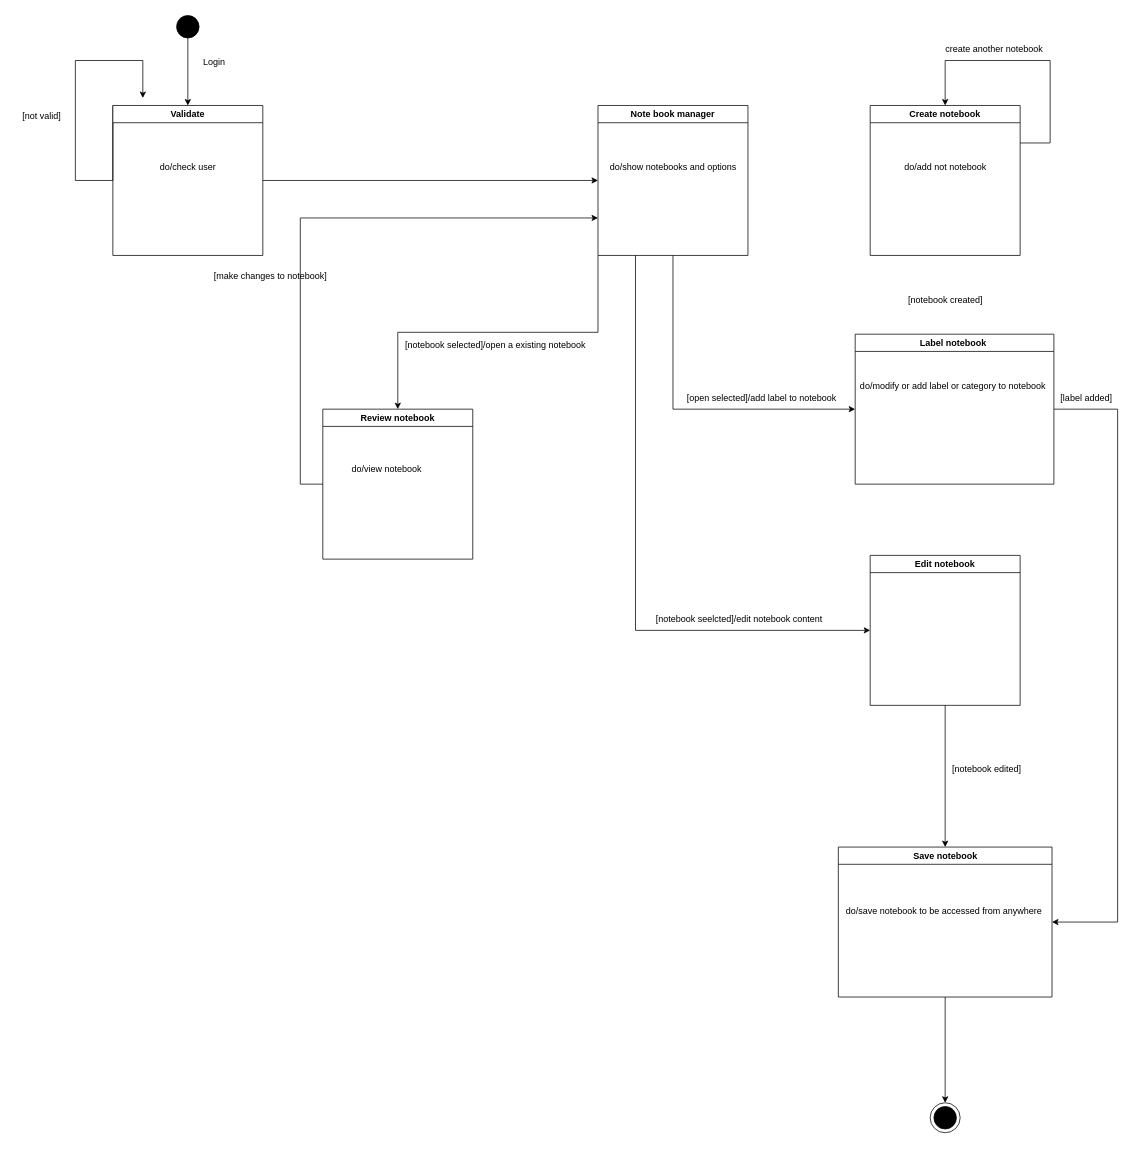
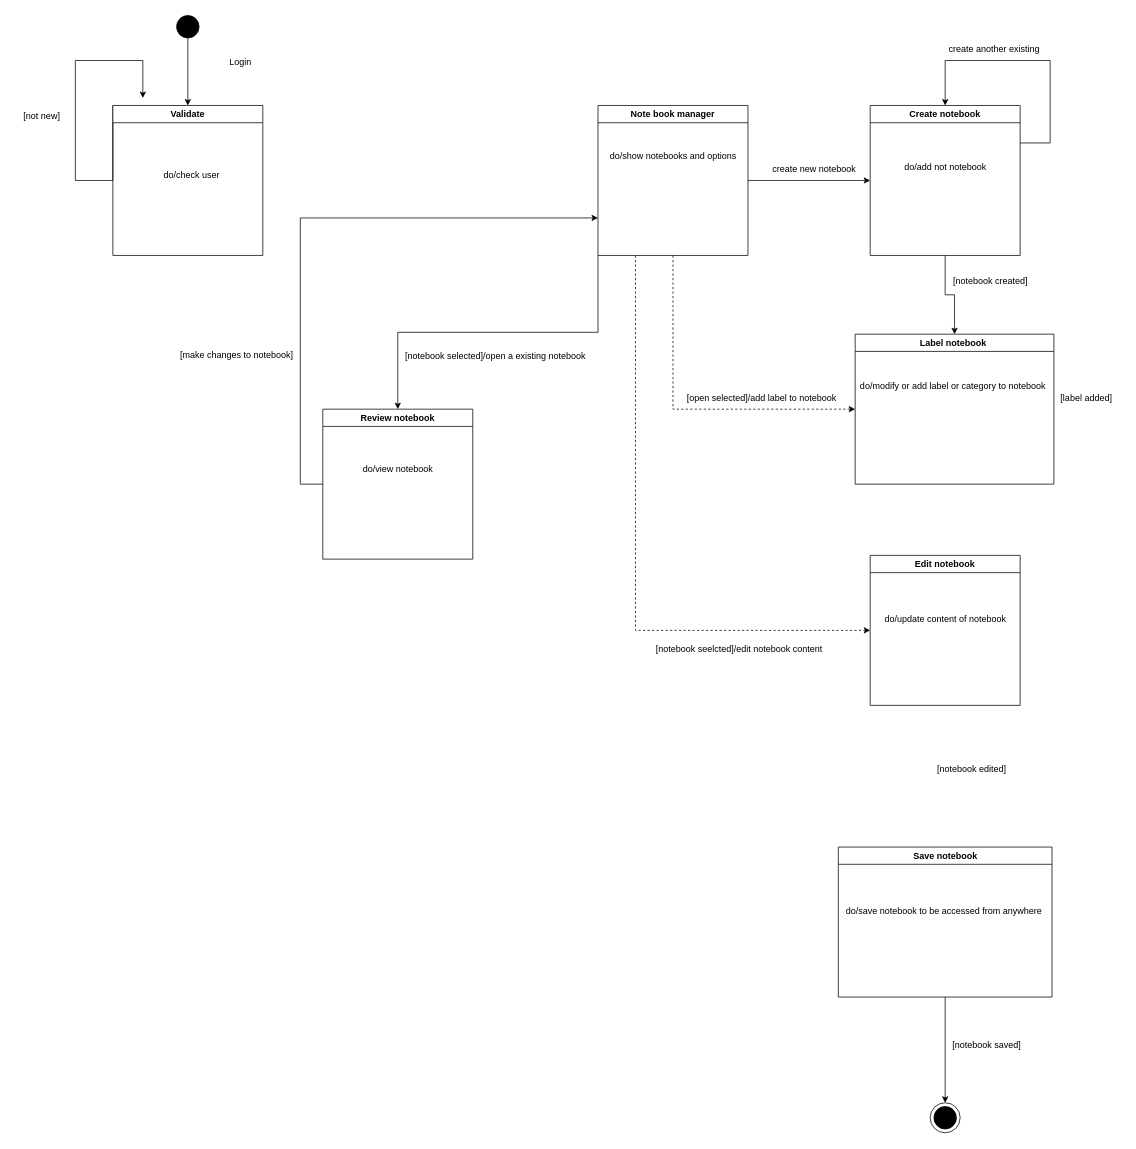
  <mxCell id="0" />
  <mxCell id="1" parent="0" />
  <mxCell id="2" style="edgeStyle=orthogonalEdgeStyle;rounded=0;orthogonalLoop=1;jettySize=auto;html=1;entryX=0.5;entryY=0;entryDx=0;entryDy=0;" edge="1" parent="1" source="3" target="6"><mxGeometry relative="1" as="geometry" /></mxCell>
  <mxCell id="3" value="" style="ellipse;whiteSpace=wrap;html=1;aspect=fixed;fillColor=#000000;" vertex="1" parent="1"><mxGeometry x="235" y="20" width="30" height="30" as="geometry" /></mxCell>
  <mxCell id="4" style="edgeStyle=orthogonalEdgeStyle;rounded=0;orthogonalLoop=1;jettySize=auto;html=1;exitX=0;exitY=0;exitDx=0;exitDy=0;" edge="1" parent="1" source="6"><mxGeometry relative="1" as="geometry"><mxPoint x="190" y="130" as="targetPoint" /><Array as="points"><mxPoint x="150" y="240" /><mxPoint x="100" y="240" /><mxPoint x="100" y="80" /><mxPoint x="190" y="80" /></Array></mxGeometry></mxCell>
- <mxCell id="5" style="edgeStyle=orthogonalEdgeStyle;rounded=0;orthogonalLoop=1;jettySize=auto;html=1;entryX=0;entryY=0.5;entryDx=0;entryDy=0;" edge="1" parent="1" source="6" target="14"><mxGeometry relative="1" as="geometry" /></mxCell>
  <mxCell id="6" value="Validate" style="swimlane;whiteSpace=wrap;html=1;" vertex="1" parent="1"><mxGeometry x="150" y="140" width="200" height="200" as="geometry" /></mxCell>
- <mxCell id="7" value="do/check user" style="text;html=1;align=center;verticalAlign=middle;resizable=0;points=[];autosize=1;strokeColor=none;fillColor=none;" vertex="1" parent="6"><mxGeometry x="50" y="68" width="100" height="30" as="geometry" /></mxCell>
- <mxCell id="8" value="Login" style="text;html=1;align=center;verticalAlign=middle;resizable=0;points=[];autosize=1;strokeColor=none;fillColor=none;" vertex="1" parent="1"><mxGeometry x="260" y="68" width="50" height="30" as="geometry" /></mxCell>
- <mxCell id="9" value="[not valid]" style="text;html=1;align=center;verticalAlign=middle;resizable=0;points=[];autosize=1;strokeColor=none;fillColor=none;" vertex="1" parent="1"><mxGeometry x="20" y="140" width="70" height="30" as="geometry" /></mxCell>
- <mxCell id="11" style="edgeStyle=orthogonalEdgeStyle;rounded=0;orthogonalLoop=1;jettySize=auto;html=1;entryX=0;entryY=0.5;entryDx=0;entryDy=0;" edge="1" parent="1" source="14" target="23"><mxGeometry relative="1" as="geometry"><Array as="points"><mxPoint x="897" y="545" /></Array></mxGeometry></mxCell>
- <mxCell id="12" style="edgeStyle=orthogonalEdgeStyle;rounded=0;orthogonalLoop=1;jettySize=auto;html=1;exitX=0.25;exitY=1;exitDx=0;exitDy=0;entryX=0;entryY=0.5;entryDx=0;entryDy=0;" edge="1" parent="1" source="14" target="28"><mxGeometry relative="1" as="geometry" /></mxCell>
+ <mxCell id="7" value="do/check user" style="text;html=1;align=center;verticalAlign=middle;resizable=0;points=[];autosize=1;strokeColor=none;fillColor=none;" vertex="1" parent="6"><mxGeometry x="55" y="78" width="100" height="30" as="geometry" /></mxCell>
+ <mxCell id="8" value="Login" style="text;html=1;align=center;verticalAlign=middle;resizable=0;points=[];autosize=1;strokeColor=none;fillColor=none;" vertex="1" parent="1"><mxGeometry x="295" y="68" width="50" height="30" as="geometry" /></mxCell>
+ <mxCell id="9" value="[not new]" style="text;html=1;align=center;verticalAlign=middle;resizable=0;points=[];autosize=1;strokeColor=none;fillColor=none;" vertex="1" parent="1"><mxGeometry x="20" y="140" width="70" height="30" as="geometry" /></mxCell>
+ <mxCell id="10" style="edgeStyle=orthogonalEdgeStyle;rounded=0;orthogonalLoop=1;jettySize=auto;html=1;entryX=0;entryY=0.5;entryDx=0;entryDy=0;" edge="1" parent="1" source="14" target="18"><mxGeometry relative="1" as="geometry" /></mxCell>
+ <mxCell id="11" style="edgeStyle=orthogonalEdgeStyle;rounded=0;orthogonalLoop=1;jettySize=auto;html=1;entryX=0;entryY=0.5;entryDx=0;entryDy=0;dashed=1;" edge="1" parent="1" source="14" target="23"><mxGeometry relative="1" as="geometry"><Array as="points"><mxPoint x="897" y="545" /></Array></mxGeometry></mxCell>
+ <mxCell id="12" style="edgeStyle=orthogonalEdgeStyle;rounded=0;orthogonalLoop=1;jettySize=auto;html=1;exitX=0.25;exitY=1;exitDx=0;exitDy=0;entryX=0;entryY=0.5;entryDx=0;entryDy=0;dashed=1;" edge="1" parent="1" source="14" target="28"><mxGeometry relative="1" as="geometry" /></mxCell>
  <mxCell id="13" style="edgeStyle=orthogonalEdgeStyle;rounded=0;orthogonalLoop=1;jettySize=auto;html=1;exitX=0;exitY=1;exitDx=0;exitDy=0;entryX=0.5;entryY=0;entryDx=0;entryDy=0;" edge="1" parent="1" source="14" target="36"><mxGeometry relative="1" as="geometry" /></mxCell>
  <mxCell id="14" value="Note book manager" style="swimlane;whiteSpace=wrap;html=1;" vertex="1" parent="1"><mxGeometry x="797" y="140" width="200" height="200" as="geometry" /></mxCell>
- <mxCell id="15" value="do/show notebooks and options" style="text;html=1;align=center;verticalAlign=middle;resizable=0;points=[];autosize=1;strokeColor=none;fillColor=none;" vertex="1" parent="14"><mxGeometry x="5" y="68" width="190" height="30" as="geometry" /></mxCell>
+ <mxCell id="15" value="do/show notebooks and options" style="text;html=1;align=center;verticalAlign=middle;resizable=0;points=[];autosize=1;strokeColor=none;fillColor=none;" vertex="1" parent="14"><mxGeometry x="5" y="53" width="190" height="30" as="geometry" /></mxCell>
  <mxCell id="16" style="edgeStyle=orthogonalEdgeStyle;rounded=0;orthogonalLoop=1;jettySize=auto;html=1;entryX=0.5;entryY=0;entryDx=0;entryDy=0;exitX=1;exitY=0.25;exitDx=0;exitDy=0;" edge="1" parent="1" source="18" target="18"><mxGeometry relative="1" as="geometry"><mxPoint x="1260" y="120" as="targetPoint" /><Array as="points"><mxPoint x="1400" y="190" /><mxPoint x="1400" y="80" /><mxPoint x="1260" y="80" /></Array></mxGeometry></mxCell>
+ <mxCell id="17" style="edgeStyle=orthogonalEdgeStyle;rounded=0;orthogonalLoop=1;jettySize=auto;html=1;entryX=0.5;entryY=0;entryDx=0;entryDy=0;" edge="1" parent="1" source="18" target="23"><mxGeometry relative="1" as="geometry" /></mxCell>
  <mxCell id="18" value="Create notebook" style="swimlane;whiteSpace=wrap;html=1;" vertex="1" parent="1"><mxGeometry x="1160" y="140" width="200" height="200" as="geometry" /></mxCell>
  <mxCell id="19" value="do/add not notebook" style="text;html=1;align=center;verticalAlign=middle;resizable=0;points=[];autosize=1;strokeColor=none;fillColor=none;" vertex="1" parent="18"><mxGeometry x="30" y="68" width="140" height="30" as="geometry" /></mxCell>
- <mxCell id="21" value="create another notebook" style="text;html=1;align=center;verticalAlign=middle;resizable=0;points=[];autosize=1;strokeColor=none;fillColor=none;" vertex="1" parent="1"><mxGeometry x="1250" y="50" width="150" height="30" as="geometry" /></mxCell>
- <mxCell id="22" style="edgeStyle=orthogonalEdgeStyle;rounded=0;orthogonalLoop=1;jettySize=auto;html=1;entryX=1;entryY=0.5;entryDx=0;entryDy=0;" edge="1" parent="1" source="23" target="32"><mxGeometry relative="1" as="geometry"><Array as="points"><mxPoint x="1490" y="545" /><mxPoint x="1490" y="1229" /></Array></mxGeometry></mxCell>
+ <mxCell id="20" value="create new notebook" style="text;html=1;align=center;verticalAlign=middle;resizable=0;points=[];autosize=1;strokeColor=none;fillColor=none;" vertex="1" parent="1"><mxGeometry x="1020" y="210" width="130" height="30" as="geometry" /></mxCell>
+ <mxCell id="21" value="create another existing" style="text;html=1;align=center;verticalAlign=middle;resizable=0;points=[];autosize=1;strokeColor=none;fillColor=none;" vertex="1" parent="1"><mxGeometry x="1250" y="50" width="150" height="30" as="geometry" /></mxCell>
  <mxCell id="23" value="Label notebook&amp;nbsp;" style="swimlane;whiteSpace=wrap;html=1;" vertex="1" parent="1"><mxGeometry x="1140" y="445" width="265" height="200" as="geometry" /></mxCell>
  <mxCell id="24" value="do/modify or add label or category to notebook" style="text;html=1;align=center;verticalAlign=middle;resizable=0;points=[];autosize=1;strokeColor=none;fillColor=none;" vertex="1" parent="23"><mxGeometry x="-5" y="55" width="270" height="30" as="geometry" /></mxCell>
- <mxCell id="25" value="[notebook created]" style="text;html=1;align=center;verticalAlign=middle;resizable=0;points=[];autosize=1;strokeColor=none;fillColor=none;" vertex="1" parent="1"><mxGeometry x="1200" y="385" width="120" height="30" as="geometry" /></mxCell>
+ <mxCell id="25" value="[notebook created]" style="text;html=1;align=center;verticalAlign=middle;resizable=0;points=[];autosize=1;strokeColor=none;fillColor=none;" vertex="1" parent="1"><mxGeometry x="1260" y="360" width="120" height="30" as="geometry" /></mxCell>
  <mxCell id="26" value="[open selected]/add label to notebook" style="text;html=1;align=center;verticalAlign=middle;resizable=0;points=[];autosize=1;strokeColor=none;fillColor=none;" vertex="1" parent="1"><mxGeometry x="890" y="514.5" width="250" height="30" as="geometry" /></mxCell>
- <mxCell id="27" style="edgeStyle=orthogonalEdgeStyle;rounded=0;orthogonalLoop=1;jettySize=auto;html=1;entryX=0.5;entryY=0;entryDx=0;entryDy=0;" edge="1" parent="1" source="28" target="32"><mxGeometry relative="1" as="geometry" /></mxCell>
  <mxCell id="28" value="Edit notebook" style="swimlane;whiteSpace=wrap;html=1;" vertex="1" parent="1"><mxGeometry x="1160" y="740" width="200" height="200" as="geometry" /></mxCell>
- <mxCell id="30" value="[notebook seelcted]/edit notebook content" style="text;html=1;align=center;verticalAlign=middle;resizable=0;points=[];autosize=1;strokeColor=none;fillColor=none;" vertex="1" parent="1"><mxGeometry x="860" y="810" width="250" height="30" as="geometry" /></mxCell>
+ <mxCell id="29" value="do/update content of notebook" style="text;html=1;align=center;verticalAlign=middle;resizable=0;points=[];autosize=1;strokeColor=none;fillColor=none;" vertex="1" parent="28"><mxGeometry x="5" y="70" width="190" height="30" as="geometry" /></mxCell>
+ <mxCell id="30" value="[notebook seelcted]/edit notebook content" style="text;html=1;align=center;verticalAlign=middle;resizable=0;points=[];autosize=1;strokeColor=none;fillColor=none;" vertex="1" parent="1"><mxGeometry x="860" y="850" width="250" height="30" as="geometry" /></mxCell>
  <mxCell id="31" style="edgeStyle=orthogonalEdgeStyle;rounded=0;orthogonalLoop=1;jettySize=auto;html=1;" edge="1" parent="1" source="32" target="40"><mxGeometry relative="1" as="geometry" /></mxCell>
  <mxCell id="32" value="Save notebook" style="swimlane;whiteSpace=wrap;html=1;" vertex="1" parent="1"><mxGeometry x="1117.5" y="1129" width="285" height="200" as="geometry" /></mxCell>
  <mxCell id="33" value="do/save notebook to be accessed from anywhere" style="text;html=1;align=center;verticalAlign=middle;resizable=0;points=[];autosize=1;strokeColor=none;fillColor=none;" vertex="1" parent="32"><mxGeometry x="-5" y="71" width="290" height="30" as="geometry" /></mxCell>
  <mxCell id="34" value="[label added]" style="text;html=1;align=center;verticalAlign=middle;resizable=0;points=[];autosize=1;strokeColor=none;fillColor=none;" vertex="1" parent="1"><mxGeometry x="1402.5" y="515" width="90" height="30" as="geometry" /></mxCell>
  <mxCell id="35" style="edgeStyle=orthogonalEdgeStyle;rounded=0;orthogonalLoop=1;jettySize=auto;html=1;entryX=0;entryY=0.75;entryDx=0;entryDy=0;" edge="1" parent="1" source="36" target="14"><mxGeometry relative="1" as="geometry"><Array as="points"><mxPoint x="400" y="645" /><mxPoint x="400" y="290" /></Array></mxGeometry></mxCell>
  <mxCell id="36" value="Review notebook" style="swimlane;whiteSpace=wrap;html=1;" vertex="1" parent="1"><mxGeometry x="430" y="545" width="200" height="200" as="geometry" /></mxCell>
- <mxCell id="37" value="do/view notebook" style="text;html=1;align=center;verticalAlign=middle;resizable=0;points=[];autosize=1;strokeColor=none;fillColor=none;" vertex="1" parent="36"><mxGeometry x="25" y="65" width="120" height="30" as="geometry" /></mxCell>
- <mxCell id="38" value="[notebook selected]/open a existing notebook" style="text;html=1;align=center;verticalAlign=middle;resizable=0;points=[];autosize=1;strokeColor=none;fillColor=none;" vertex="1" parent="1"><mxGeometry x="530" y="445" width="260" height="30" as="geometry" /></mxCell>
- <mxCell id="39" value="[make changes to notebook]" style="text;html=1;align=center;verticalAlign=middle;resizable=0;points=[];autosize=1;strokeColor=none;fillColor=none;" vertex="1" parent="1"><mxGeometry x="275" y="353" width="170" height="30" as="geometry" /></mxCell>
+ <mxCell id="37" value="do/view notebook" style="text;html=1;align=center;verticalAlign=middle;resizable=0;points=[];autosize=1;strokeColor=none;fillColor=none;" vertex="1" parent="36"><mxGeometry x="40" y="65" width="120" height="30" as="geometry" /></mxCell>
+ <mxCell id="38" value="[notebook selected]/open a existing notebook" style="text;html=1;align=center;verticalAlign=middle;resizable=0;points=[];autosize=1;strokeColor=none;fillColor=none;" vertex="1" parent="1"><mxGeometry x="530" y="460" width="260" height="30" as="geometry" /></mxCell>
+ <mxCell id="39" value="[make changes to notebook]" style="text;html=1;align=center;verticalAlign=middle;resizable=0;points=[];autosize=1;strokeColor=none;fillColor=none;" vertex="1" parent="1"><mxGeometry x="230" y="458" width="170" height="30" as="geometry" /></mxCell>
  <mxCell id="40" value="" style="ellipse;whiteSpace=wrap;html=1;aspect=fixed;" vertex="1" parent="1"><mxGeometry x="1240" y="1470" width="40" height="40" as="geometry" /></mxCell>
  <mxCell id="41" value="" style="ellipse;whiteSpace=wrap;html=1;aspect=fixed;fillColor=#000000;" vertex="1" parent="1"><mxGeometry x="1245" y="1475" width="30" height="30" as="geometry" /></mxCell>
- <mxCell id="43" value="[notebook edited]" style="text;html=1;align=center;verticalAlign=middle;resizable=0;points=[];autosize=1;strokeColor=none;fillColor=none;" vertex="1" parent="1"><mxGeometry x="1255" y="1010" width="120" height="30" as="geometry" /></mxCell>
+ <mxCell id="42" value="[notebook saved]" style="text;html=1;align=center;verticalAlign=middle;resizable=0;points=[];autosize=1;strokeColor=none;fillColor=none;" vertex="1" parent="1"><mxGeometry x="1260" y="1378" width="110" height="30" as="geometry" /></mxCell>
+ <mxCell id="43" value="[notebook edited]" style="text;html=1;align=center;verticalAlign=middle;resizable=0;points=[];autosize=1;strokeColor=none;fillColor=none;" vertex="1" parent="1"><mxGeometry x="1235" y="1010" width="120" height="30" as="geometry" /></mxCell>
